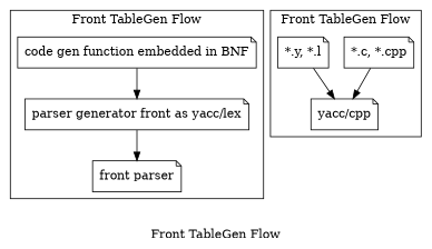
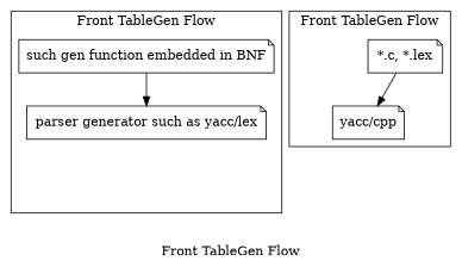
  digraph {
    label="Front TableGen Flow"
    rankdir=TB
    node [color=black shape=note]
-   "parser generator such as yacc/lex" [label="parser generator front as yacc/lex"]
-   "front parser"
-   "code gen function embedded in BNF"
+   "parser generator such as yacc/lex"
+   "code gen function embedded in BNF" [label="such gen function embedded in BNF"]
    n4 [label="yacc/cpp"]
-   "*.c, *.cpp"
-   "*.y, *.l"
+   "*.c, *.cpp" [label="*.c, *.lex"]
    subgraph cluster_1 {
      "parser generator such as yacc/lex"
-     "front parser"
      "code gen function embedded in BNF"
    }
    subgraph cluster_2 {
      n4
      "*.c, *.cpp"
-     "*.y, *.l"
    }
-   "parser generator such as yacc/lex" -> "front parser"
    "code gen function embedded in BNF" -> "parser generator such as yacc/lex"
    "*.c, *.cpp" -> n4
-   "*.y, *.l" -> n4
  }
